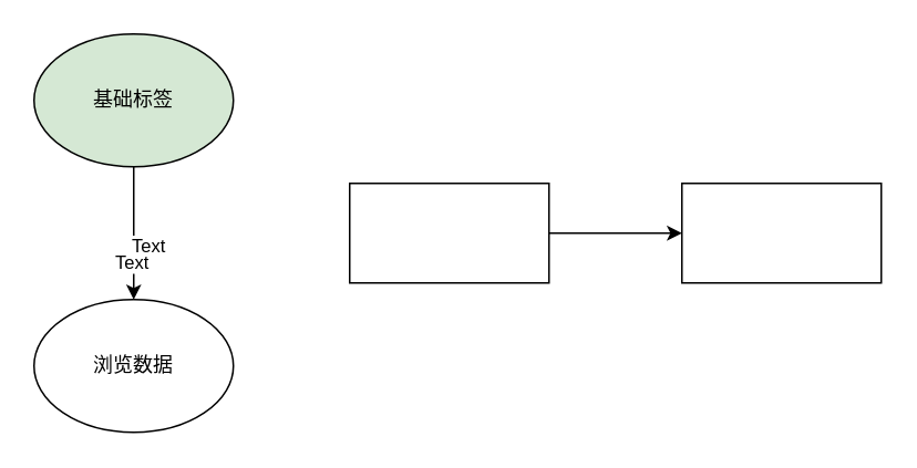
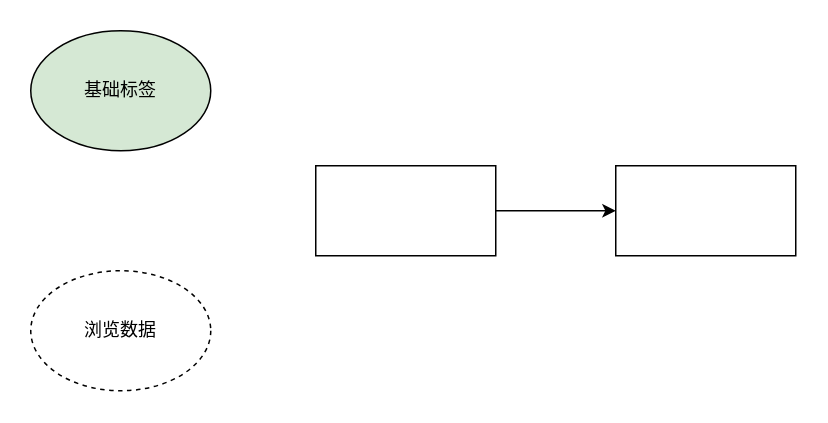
  <mxCell id="0" />
  <mxCell id="1" parent="0" />
  <mxCell id="2" value="" style="edgeStyle=orthogonalEdgeStyle;rounded=0;orthogonalLoop=1;jettySize=auto;html=1;" parent="1" source="3" target="4" edge="1"><mxGeometry relative="1" as="geometry" /></mxCell>
  <mxCell id="3" value="" style="rounded=0;whiteSpace=wrap;html=1;" parent="1" vertex="1"><mxGeometry x="210" y="110" width="120" height="60" as="geometry" /></mxCell>
  <mxCell id="4" value="" style="rounded=0;whiteSpace=wrap;html=1;" parent="1" vertex="1"><mxGeometry x="410" y="110" width="120" height="60" as="geometry" /></mxCell>
- <mxCell id="5" value="" style="edgeStyle=orthogonalEdgeStyle;rounded=0;orthogonalLoop=1;jettySize=auto;html=1;" parent="1" source="8" target="9" edge="1"><mxGeometry relative="1" as="geometry" /></mxCell>
- <mxCell id="6" value="Text" style="edgeLabel;html=1;align=center;verticalAlign=middle;resizable=0;points=[];" parent="5" vertex="1" connectable="0"><mxGeometry x="0.175" y="8" relative="1" as="geometry"><mxPoint as="offset" /></mxGeometry></mxCell>
- <mxCell id="7" value="Text" style="edgeLabel;html=1;align=center;verticalAlign=middle;resizable=0;points=[];" parent="5" vertex="1" connectable="0"><mxGeometry x="0.425" y="-2" relative="1" as="geometry"><mxPoint as="offset" /></mxGeometry></mxCell>
  <mxCell id="8" value="基础标签" style="ellipse;whiteSpace=wrap;html=1;fillColor=#d5e8d4;" parent="1" vertex="1"><mxGeometry x="20" y="20" width="120" height="80" as="geometry" /></mxCell>
- <mxCell id="9" value="浏览数据" style="ellipse;whiteSpace=wrap;html=1;" parent="1" vertex="1"><mxGeometry x="20" y="180" width="120" height="80" as="geometry" /></mxCell>
+ <mxCell id="9" value="浏览数据" style="ellipse;whiteSpace=wrap;html=1;dashed=1;" parent="1" vertex="1"><mxGeometry x="20" y="180" width="120" height="80" as="geometry" /></mxCell>
